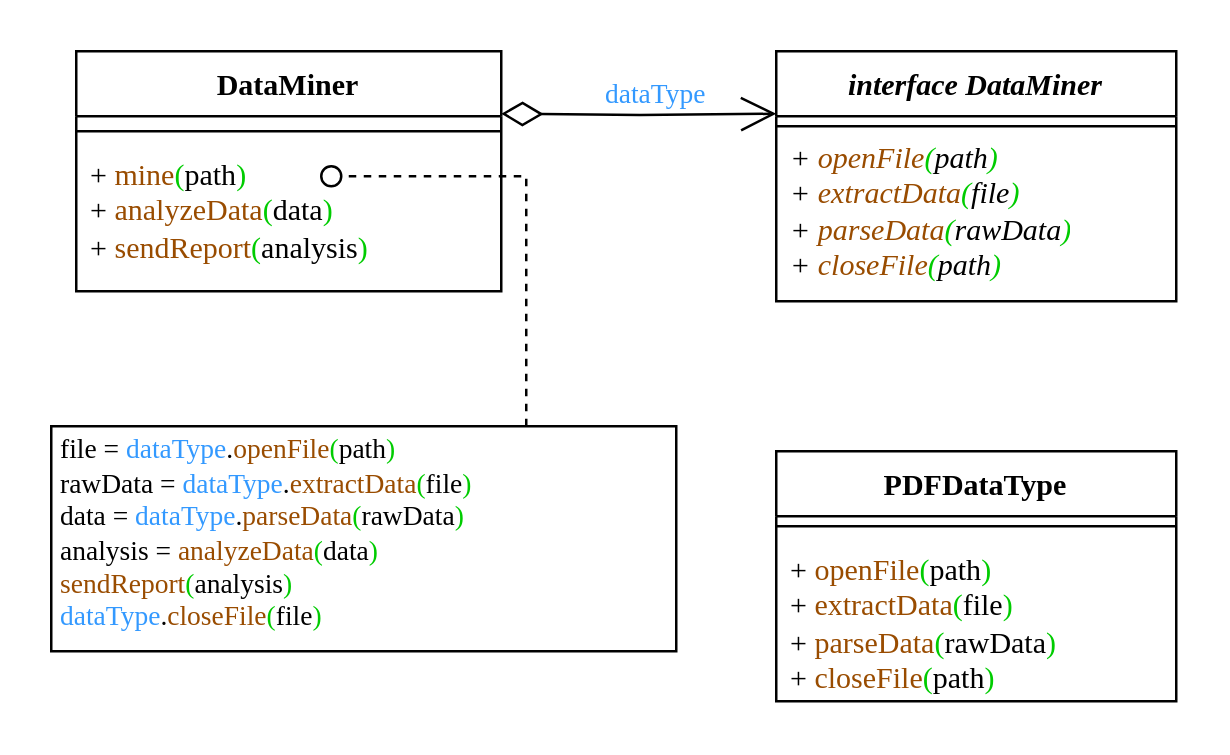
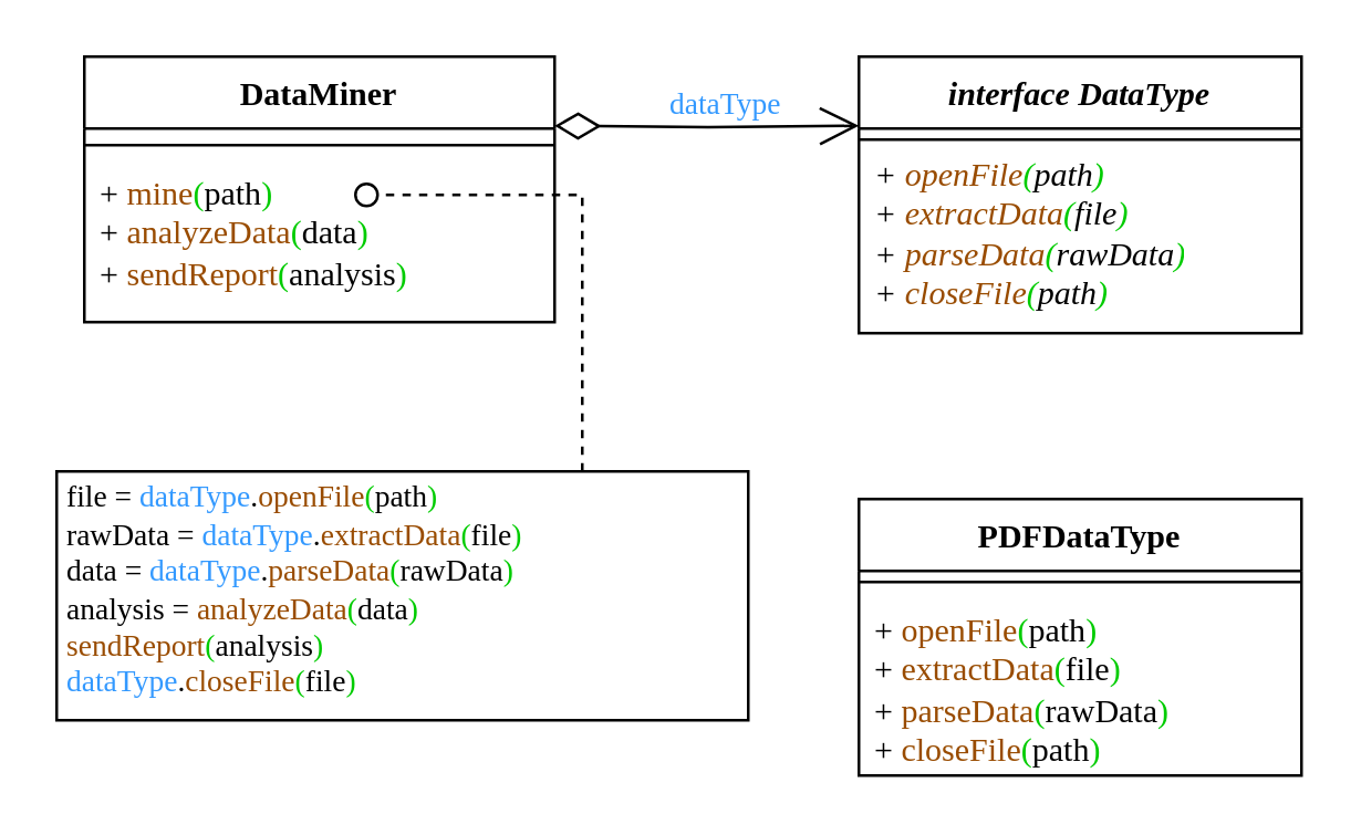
  <mxCell id="0" />
  <mxCell id="1" parent="0" />
  <mxCell id="2" value="&lt;font face=&quot;JetBrainsMono Nerd Font&quot;&gt;DataMiner&lt;/font&gt;" style="swimlane;fontStyle=1;align=center;verticalAlign=top;childLayout=stackLayout;horizontal=1;startSize=26;horizontalStack=0;resizeParent=1;resizeParentMax=0;resizeLast=0;collapsible=1;marginBottom=0;whiteSpace=wrap;html=1;" vertex="1" parent="1"><mxGeometry x="30" y="20" width="170" height="96" as="geometry" /></mxCell>
  <mxCell id="3" value="&lt;div&gt;&lt;br&gt;&lt;/div&gt;&lt;div&gt;&lt;br&gt;&lt;/div&gt;" style="text;strokeColor=none;fillColor=none;align=left;verticalAlign=top;spacingLeft=4;spacingRight=4;overflow=hidden;rotatable=0;points=[[0,0.5],[1,0.5]];portConstraint=eastwest;whiteSpace=wrap;html=1;" vertex="1" parent="2"><mxGeometry y="26" width="170" height="2" as="geometry" /></mxCell>
  <mxCell id="4" value="" style="line;strokeWidth=1;fillColor=none;align=left;verticalAlign=middle;spacingTop=-1;spacingLeft=3;spacingRight=3;rotatable=0;labelPosition=right;points=[];portConstraint=eastwest;strokeColor=inherit;" vertex="1" parent="2"><mxGeometry y="28" width="170" height="8" as="geometry" /></mxCell>
  <mxCell id="5" value="&lt;div&gt;+ &lt;font color=&quot;#994c00&quot;&gt;mine&lt;/font&gt;&lt;font color=&quot;#00cc00&quot;&gt;(&lt;/font&gt;path&lt;font color=&quot;#00cc00&quot;&gt;)&lt;/font&gt;&lt;/div&gt;&lt;div&gt;+ &lt;font color=&quot;#994c00&quot;&gt;analyzeData&lt;/font&gt;&lt;font color=&quot;#00cc00&quot;&gt;(&lt;/font&gt;data&lt;font color=&quot;#00cc00&quot;&gt;)&lt;/font&gt;&lt;/div&gt;&lt;div&gt;+ &lt;font color=&quot;#994c00&quot;&gt;sendReport&lt;/font&gt;&lt;font color=&quot;#00cc00&quot;&gt;(&lt;/font&gt;analysis&lt;font color=&quot;#00cc00&quot;&gt;)&lt;/font&gt;&lt;/div&gt;" style="text;strokeColor=none;fillColor=none;align=left;verticalAlign=top;spacingLeft=4;spacingRight=4;overflow=hidden;rotatable=0;points=[[0,0.5],[1,0.5]];portConstraint=eastwest;whiteSpace=wrap;html=1;fontFamily=JetBrainsMono Nerd Font;" vertex="1" parent="2"><mxGeometry y="36" width="170" height="60" as="geometry" /></mxCell>
  <mxCell id="6" value="&lt;div&gt;&lt;font color=&quot;#3399ff&quot; face=&quot;JetBrainsMono Nerd Font&quot;&gt;dataType&lt;/font&gt;&lt;/div&gt;" style="endArrow=open;html=1;endSize=12;startArrow=diamondThin;startSize=14;startFill=0;edgeStyle=orthogonalEdgeStyle;align=left;verticalAlign=bottom;rounded=0;entryX=0;entryY=0.25;entryDx=0;entryDy=0;" edge="1" parent="1" target="7"><mxGeometry x="-0.279" y="-1" relative="1" as="geometry"><mxPoint x="200" y="45" as="sourcePoint" /><mxPoint x="310" y="50" as="targetPoint" /><mxPoint as="offset" /></mxGeometry></mxCell>
- <mxCell id="7" value="&lt;font face=&quot;JetBrainsMono Nerd Font&quot;&gt;&lt;i&gt;interface DataMiner&lt;/i&gt;&lt;/font&gt;" style="swimlane;fontStyle=1;align=center;verticalAlign=top;childLayout=stackLayout;horizontal=1;startSize=26;horizontalStack=0;resizeParent=1;resizeParentMax=0;resizeLast=0;collapsible=1;marginBottom=0;whiteSpace=wrap;html=1;" vertex="1" parent="1"><mxGeometry x="310" y="20" width="160" height="100" as="geometry" /></mxCell>
+ <mxCell id="7" value="&lt;font face=&quot;JetBrainsMono Nerd Font&quot;&gt;&lt;i&gt;interface DataType&lt;/i&gt;&lt;/font&gt;" style="swimlane;fontStyle=1;align=center;verticalAlign=top;childLayout=stackLayout;horizontal=1;startSize=26;horizontalStack=0;resizeParent=1;resizeParentMax=0;resizeLast=0;collapsible=1;marginBottom=0;whiteSpace=wrap;html=1;" vertex="1" parent="1"><mxGeometry x="310" y="20" width="160" height="100" as="geometry" /></mxCell>
  <mxCell id="8" value="" style="line;strokeWidth=1;fillColor=none;align=left;verticalAlign=middle;spacingTop=-1;spacingLeft=3;spacingRight=3;rotatable=0;labelPosition=right;points=[];portConstraint=eastwest;strokeColor=inherit;" vertex="1" parent="7"><mxGeometry y="26" width="160" height="8" as="geometry" /></mxCell>
  <mxCell id="9" value="&lt;div&gt;+ &lt;font color=&quot;#994c00&quot;&gt;openFile&lt;/font&gt;&lt;font color=&quot;#00cc00&quot;&gt;(&lt;/font&gt;path&lt;font color=&quot;#00cc00&quot;&gt;)&lt;/font&gt;&lt;/div&gt;&lt;div&gt;+ &lt;font color=&quot;#994c00&quot;&gt;extractData&lt;/font&gt;&lt;font color=&quot;#00cc00&quot;&gt;(&lt;/font&gt;file&lt;font color=&quot;#00cc00&quot;&gt;)&lt;/font&gt;&lt;/div&gt;&lt;div&gt;+ &lt;font color=&quot;#994c00&quot;&gt;parseData&lt;/font&gt;&lt;font color=&quot;#00cc00&quot;&gt;(&lt;/font&gt;rawData&lt;font color=&quot;#00cc00&quot;&gt;)&lt;/font&gt;&lt;/div&gt;&lt;div&gt;+ &lt;font color=&quot;#994c00&quot;&gt;closeFile&lt;/font&gt;&lt;font color=&quot;#00cc00&quot;&gt;(&lt;/font&gt;path&lt;font color=&quot;#00cc00&quot;&gt;)&lt;/font&gt;&lt;br&gt;&lt;/div&gt;" style="text;strokeColor=none;fillColor=none;align=left;verticalAlign=top;spacingLeft=4;spacingRight=4;overflow=hidden;rotatable=0;points=[[0,0.5],[1,0.5]];portConstraint=eastwest;whiteSpace=wrap;html=1;fontFamily=JetBrainsMono Nerd Font;fontStyle=2;spacingTop=-5;" vertex="1" parent="7"><mxGeometry y="34" width="160" height="66" as="geometry" /></mxCell>
  <mxCell id="10" value="&lt;div&gt;&lt;font face=&quot;JetBrainsMono Nerd Font&quot;&gt;PDFDataType&lt;/font&gt;&lt;/div&gt;" style="swimlane;fontStyle=1;align=center;verticalAlign=top;childLayout=stackLayout;horizontal=1;startSize=26;horizontalStack=0;resizeParent=1;resizeParentMax=0;resizeLast=0;collapsible=1;marginBottom=0;whiteSpace=wrap;html=1;" vertex="1" parent="1"><mxGeometry x="310" y="180" width="160" height="100" as="geometry" /></mxCell>
  <mxCell id="11" value="" style="line;strokeWidth=1;fillColor=none;align=left;verticalAlign=middle;spacingTop=-1;spacingLeft=3;spacingRight=3;rotatable=0;labelPosition=right;points=[];portConstraint=eastwest;strokeColor=inherit;" vertex="1" parent="10"><mxGeometry y="26" width="160" height="8" as="geometry" /></mxCell>
  <mxCell id="12" value="&lt;div&gt;+ &lt;font color=&quot;#994c00&quot;&gt;openFile&lt;/font&gt;&lt;font color=&quot;#00cc00&quot;&gt;(&lt;/font&gt;path&lt;font color=&quot;#00cc00&quot;&gt;)&lt;/font&gt;&lt;/div&gt;&lt;div&gt;+ &lt;font color=&quot;#994c00&quot;&gt;extractData&lt;/font&gt;&lt;font color=&quot;#00cc00&quot;&gt;(&lt;/font&gt;file&lt;font color=&quot;#00cc00&quot;&gt;)&lt;/font&gt;&lt;/div&gt;&lt;div&gt;+ &lt;font color=&quot;#994c00&quot;&gt;parseData&lt;/font&gt;&lt;font color=&quot;#00cc00&quot;&gt;(&lt;/font&gt;rawData&lt;font color=&quot;#00cc00&quot;&gt;)&lt;/font&gt;&lt;/div&gt;&lt;div&gt;+ &lt;font color=&quot;#994c00&quot;&gt;closeFile&lt;/font&gt;&lt;font color=&quot;#00cc00&quot;&gt;(&lt;/font&gt;path&lt;font color=&quot;#00cc00&quot;&gt;)&lt;/font&gt;&lt;br&gt;&lt;/div&gt;" style="text;strokeColor=none;fillColor=none;align=left;verticalAlign=top;spacingLeft=4;spacingRight=4;overflow=hidden;rotatable=0;points=[[0,0.5],[1,0.5]];portConstraint=eastwest;whiteSpace=wrap;html=1;fontFamily=JetBrainsMono Nerd Font;" vertex="1" parent="10"><mxGeometry y="34" width="160" height="66" as="geometry" /></mxCell>
  <mxCell id="13" value="" style="endArrow=oval;startArrow=none;endFill=0;startFill=0;endSize=8;html=1;verticalAlign=bottom;labelBackgroundColor=none;strokeWidth=1;rounded=0;dashed=1;" edge="1" parent="1"><mxGeometry width="160" relative="1" as="geometry"><mxPoint x="210" y="170" as="sourcePoint" /><mxPoint x="132" y="70" as="targetPoint" /><Array as="points"><mxPoint x="210" y="70" /></Array></mxGeometry></mxCell>
  <mxCell id="14" value="&lt;p style=&quot;line-height: 120%;&quot;&gt;&lt;/p&gt;&lt;div style=&quot;font-size: 11px;&quot;&gt;file = &lt;font color=&quot;#3399ff&quot;&gt;dataType&lt;/font&gt;.&lt;font color=&quot;#994c00&quot;&gt;openFile&lt;/font&gt;&lt;font color=&quot;#00cc00&quot;&gt;(&lt;/font&gt;path&lt;font color=&quot;#00cc00&quot;&gt;)&lt;/font&gt;&lt;/div&gt;&lt;div style=&quot;font-size: 11px;&quot;&gt;rawData = &lt;font color=&quot;#3399ff&quot;&gt;dataType&lt;/font&gt;.&lt;font color=&quot;#994c00&quot;&gt;extractData&lt;/font&gt;&lt;font color=&quot;#00cc00&quot;&gt;(&lt;/font&gt;file&lt;font color=&quot;#00cc00&quot;&gt;)&lt;/font&gt;&lt;/div&gt;&lt;div style=&quot;font-size: 11px;&quot;&gt;data = &lt;font color=&quot;#3399ff&quot;&gt;dataType&lt;/font&gt;.&lt;font color=&quot;#994c00&quot;&gt;parseData&lt;/font&gt;&lt;font color=&quot;#00cc00&quot;&gt;(&lt;/font&gt;rawData&lt;font color=&quot;#00cc00&quot;&gt;)&lt;/font&gt;&lt;/div&gt;&lt;div style=&quot;font-size: 11px; line-height: 130%;&quot;&gt;analysis = &lt;font color=&quot;#994c00&quot;&gt;analyzeData&lt;/font&gt;&lt;font color=&quot;#00cc00&quot;&gt;(&lt;/font&gt;data&lt;font color=&quot;#00cc00&quot;&gt;)&lt;/font&gt;&lt;/div&gt;&lt;div style=&quot;font-size: 11px;&quot;&gt;&lt;font color=&quot;#994c00&quot;&gt;sendReport&lt;/font&gt;&lt;font color=&quot;#00cc00&quot;&gt;(&lt;/font&gt;analysis&lt;font color=&quot;#00cc00&quot;&gt;)&lt;/font&gt;&lt;/div&gt;&lt;div style=&quot;font-size: 11px;&quot;&gt;&lt;font color=&quot;#3399ff&quot;&gt;dataType&lt;/font&gt;.&lt;font color=&quot;#994c00&quot;&gt;closeFile&lt;/font&gt;&lt;font color=&quot;#00cc00&quot;&gt;(&lt;/font&gt;file&lt;font color=&quot;#00cc00&quot;&gt;)&lt;/font&gt;&lt;br style=&quot;font-size: 11px;&quot;&gt;&lt;/div&gt;&lt;p&gt;&lt;/p&gt;" style="html=1;whiteSpace=wrap;fontSize=11;fontFamily=JetBrainsMono Nerd Font;align=left;spacingLeft=2;spacingTop=-4;" vertex="1" parent="1"><mxGeometry x="20" y="170" width="250" height="90" as="geometry" /></mxCell>
